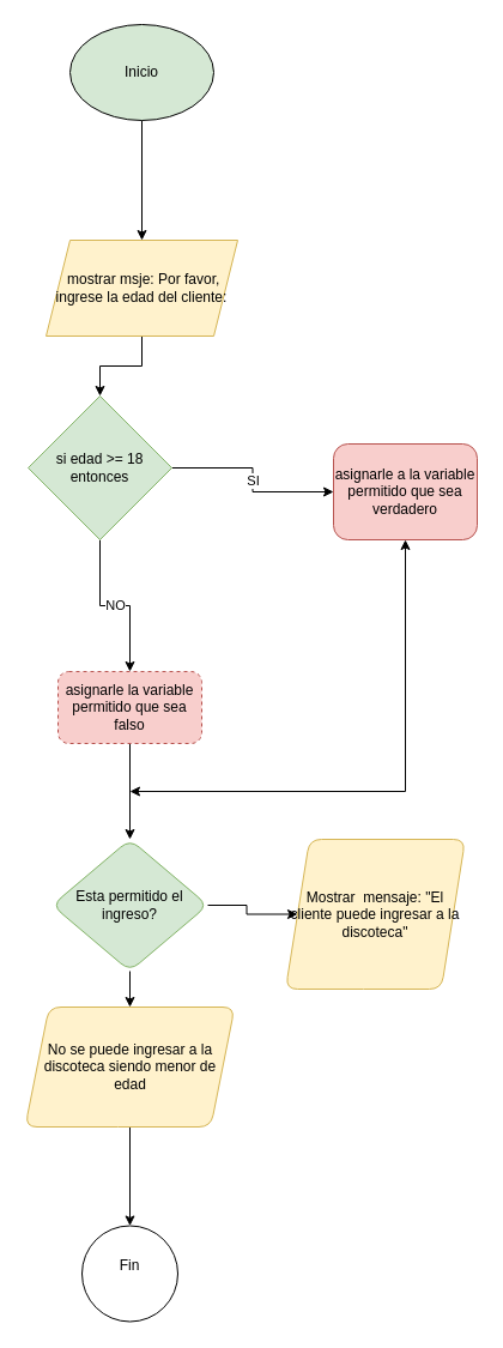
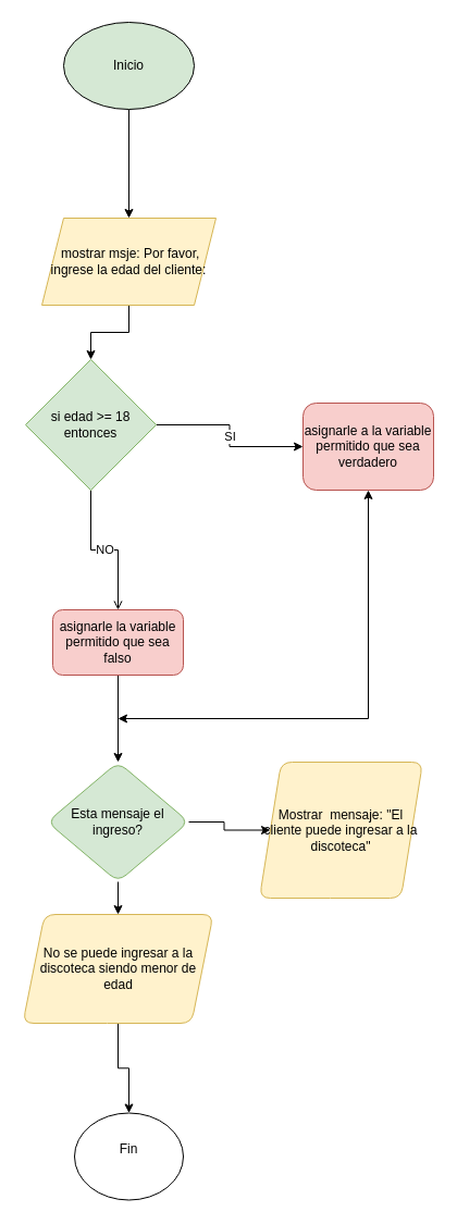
  <mxCell id="0" />
  <mxCell id="1" parent="0" />
  <mxCell id="2" value="" style="edgeStyle=orthogonalEdgeStyle;rounded=0;orthogonalLoop=1;jettySize=auto;html=1;" edge="1" parent="1" source="3" target="5"><mxGeometry relative="1" as="geometry" /></mxCell>
  <mxCell id="3" value="Inicio" style="ellipse;whiteSpace=wrap;html=1;fillColor=#d5e8d4;" vertex="1" parent="1"><mxGeometry x="58" y="20" width="120" height="80" as="geometry" /></mxCell>
  <mxCell id="4" value="" style="edgeStyle=orthogonalEdgeStyle;rounded=0;orthogonalLoop=1;jettySize=auto;html=1;" edge="1" parent="1" source="5" target="8"><mxGeometry relative="1" as="geometry" /></mxCell>
  <mxCell id="5" value="&amp;nbsp;mostrar msje: Por favor, ingrese la edad del cliente:" style="shape=parallelogram;perimeter=parallelogramPerimeter;whiteSpace=wrap;html=1;fixedSize=1;fillColor=#fff2cc;strokeColor=#d6b656;" vertex="1" parent="1"><mxGeometry x="38" y="200" width="160" height="80" as="geometry" /></mxCell>
  <mxCell id="6" value="SI" style="edgeStyle=orthogonalEdgeStyle;rounded=0;orthogonalLoop=1;jettySize=auto;html=1;" edge="1" parent="1" source="8" target="9"><mxGeometry relative="1" as="geometry" /></mxCell>
- <mxCell id="7" value="NO" style="edgeStyle=orthogonalEdgeStyle;rounded=0;orthogonalLoop=1;jettySize=auto;html=1;" edge="1" parent="1" source="8" target="11"><mxGeometry relative="1" as="geometry" /></mxCell>
+ <mxCell id="7" value="NO" style="edgeStyle=orthogonalEdgeStyle;rounded=0;orthogonalLoop=1;jettySize=auto;html=1;endArrow=open;" edge="1" parent="1" source="8" target="11"><mxGeometry relative="1" as="geometry" /></mxCell>
  <mxCell id="8" value="si edad &amp;gt;= 18 entonces" style="rhombus;whiteSpace=wrap;html=1;fillColor=#d5e8d4;strokeColor=#82b366;" vertex="1" parent="1"><mxGeometry x="23" y="330" width="120" height="120" as="geometry" /></mxCell>
  <mxCell id="9" value="asignarle a la variable permitido que sea verdadero" style="rounded=1;whiteSpace=wrap;html=1;fillColor=#f8cecc;strokeColor=#b85450;" vertex="1" parent="1"><mxGeometry x="278" y="370" width="120" height="80" as="geometry" /></mxCell>
  <mxCell id="10" value="" style="edgeStyle=orthogonalEdgeStyle;rounded=0;orthogonalLoop=1;jettySize=auto;html=1;" edge="1" parent="1" source="11" target="14"><mxGeometry relative="1" as="geometry" /></mxCell>
- <mxCell id="11" value="asignarle la variable permitido que sea falso" style="rounded=1;whiteSpace=wrap;html=1;fillColor=#f8cecc;strokeColor=#b85450;dashed=1;" vertex="1" parent="1"><mxGeometry x="48" y="560" width="120" height="60" as="geometry" /></mxCell>
+ <mxCell id="11" value="asignarle la variable permitido que sea falso" style="rounded=1;whiteSpace=wrap;html=1;fillColor=#f8cecc;strokeColor=#b85450;" vertex="1" parent="1"><mxGeometry x="48" y="560" width="120" height="60" as="geometry" /></mxCell>
  <mxCell id="12" value="" style="edgeStyle=orthogonalEdgeStyle;rounded=0;orthogonalLoop=1;jettySize=auto;html=1;" edge="1" parent="1" source="14" target="15"><mxGeometry relative="1" as="geometry" /></mxCell>
  <mxCell id="13" value="" style="edgeStyle=orthogonalEdgeStyle;rounded=0;orthogonalLoop=1;jettySize=auto;html=1;" edge="1" parent="1" source="14" target="18"><mxGeometry relative="1" as="geometry" /></mxCell>
- <mxCell id="14" value="Esta permitido el ingreso?" style="rhombus;whiteSpace=wrap;html=1;rounded=1;fillColor=#d5e8d4;strokeColor=#82b366;" vertex="1" parent="1"><mxGeometry x="43" y="700" width="130" height="110" as="geometry" /></mxCell>
+ <mxCell id="14" value="Esta mensaje el ingreso?" style="rhombus;whiteSpace=wrap;html=1;rounded=1;fillColor=#d5e8d4;strokeColor=#82b366;" vertex="1" parent="1"><mxGeometry x="43" y="700" width="130" height="110" as="geometry" /></mxCell>
  <mxCell id="15" value="Mostrar  mensaje: &quot;El cliente puede ingresar a la discoteca&quot;" style="shape=parallelogram;perimeter=parallelogramPerimeter;whiteSpace=wrap;html=1;fixedSize=1;rounded=1;fillColor=#fff2cc;strokeColor=#d6b656;" vertex="1" parent="1"><mxGeometry x="238" y="700" width="150" height="125" as="geometry" /></mxCell>
  <mxCell id="16" value="" style="endArrow=classic;startArrow=classic;html=1;rounded=0;entryX=0.5;entryY=1;entryDx=0;entryDy=0;" edge="1" parent="1" target="9"><mxGeometry width="50" height="50" relative="1" as="geometry"><mxPoint x="108" y="660" as="sourcePoint" /><mxPoint x="168" y="620" as="targetPoint" /><Array as="points"><mxPoint x="338" y="660" /></Array></mxGeometry></mxCell>
  <mxCell id="17" value="" style="edgeStyle=orthogonalEdgeStyle;rounded=0;orthogonalLoop=1;jettySize=auto;html=1;" edge="1" parent="1" source="18" target="19"><mxGeometry relative="1" as="geometry" /></mxCell>
  <mxCell id="18" value="No se puede ingresar a la discoteca siendo menor de edad" style="shape=parallelogram;perimeter=parallelogramPerimeter;whiteSpace=wrap;html=1;fixedSize=1;rounded=1;fillColor=#fff2cc;strokeColor=#d6b656;" vertex="1" parent="1"><mxGeometry x="20.5" y="840" width="175" height="100" as="geometry" /></mxCell>
- <mxCell id="19" value="Fin&lt;div&gt;&lt;br&gt;&lt;/div&gt;" style="ellipse;whiteSpace=wrap;html=1;rounded=1;" vertex="1" parent="1"><mxGeometry x="68" y="1022.5" width="80" height="80" as="geometry" /></mxCell>
+ <mxCell id="19" value="Fin&lt;div&gt;&lt;br&gt;&lt;/div&gt;" style="ellipse;whiteSpace=wrap;html=1;rounded=1;" vertex="1" parent="1"><mxGeometry x="68" y="1022.5" width="100" height="80" as="geometry" /></mxCell>
